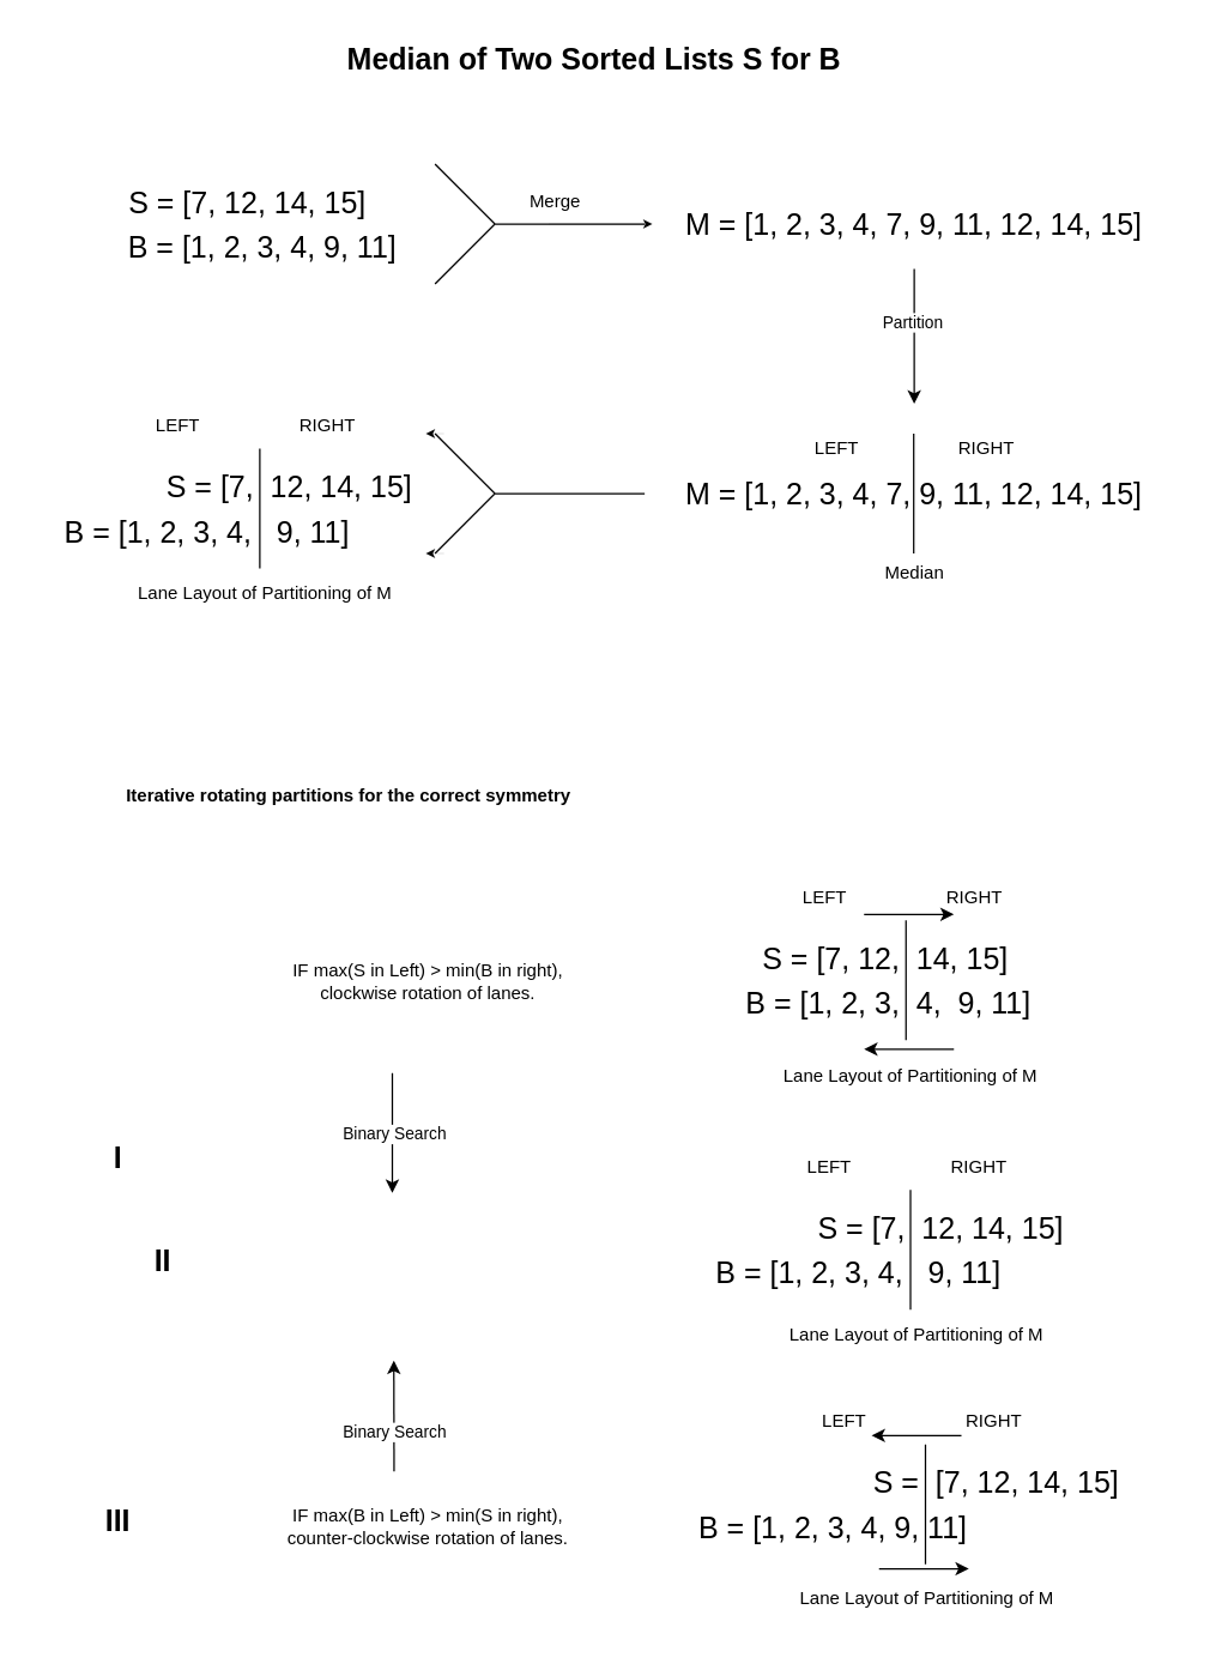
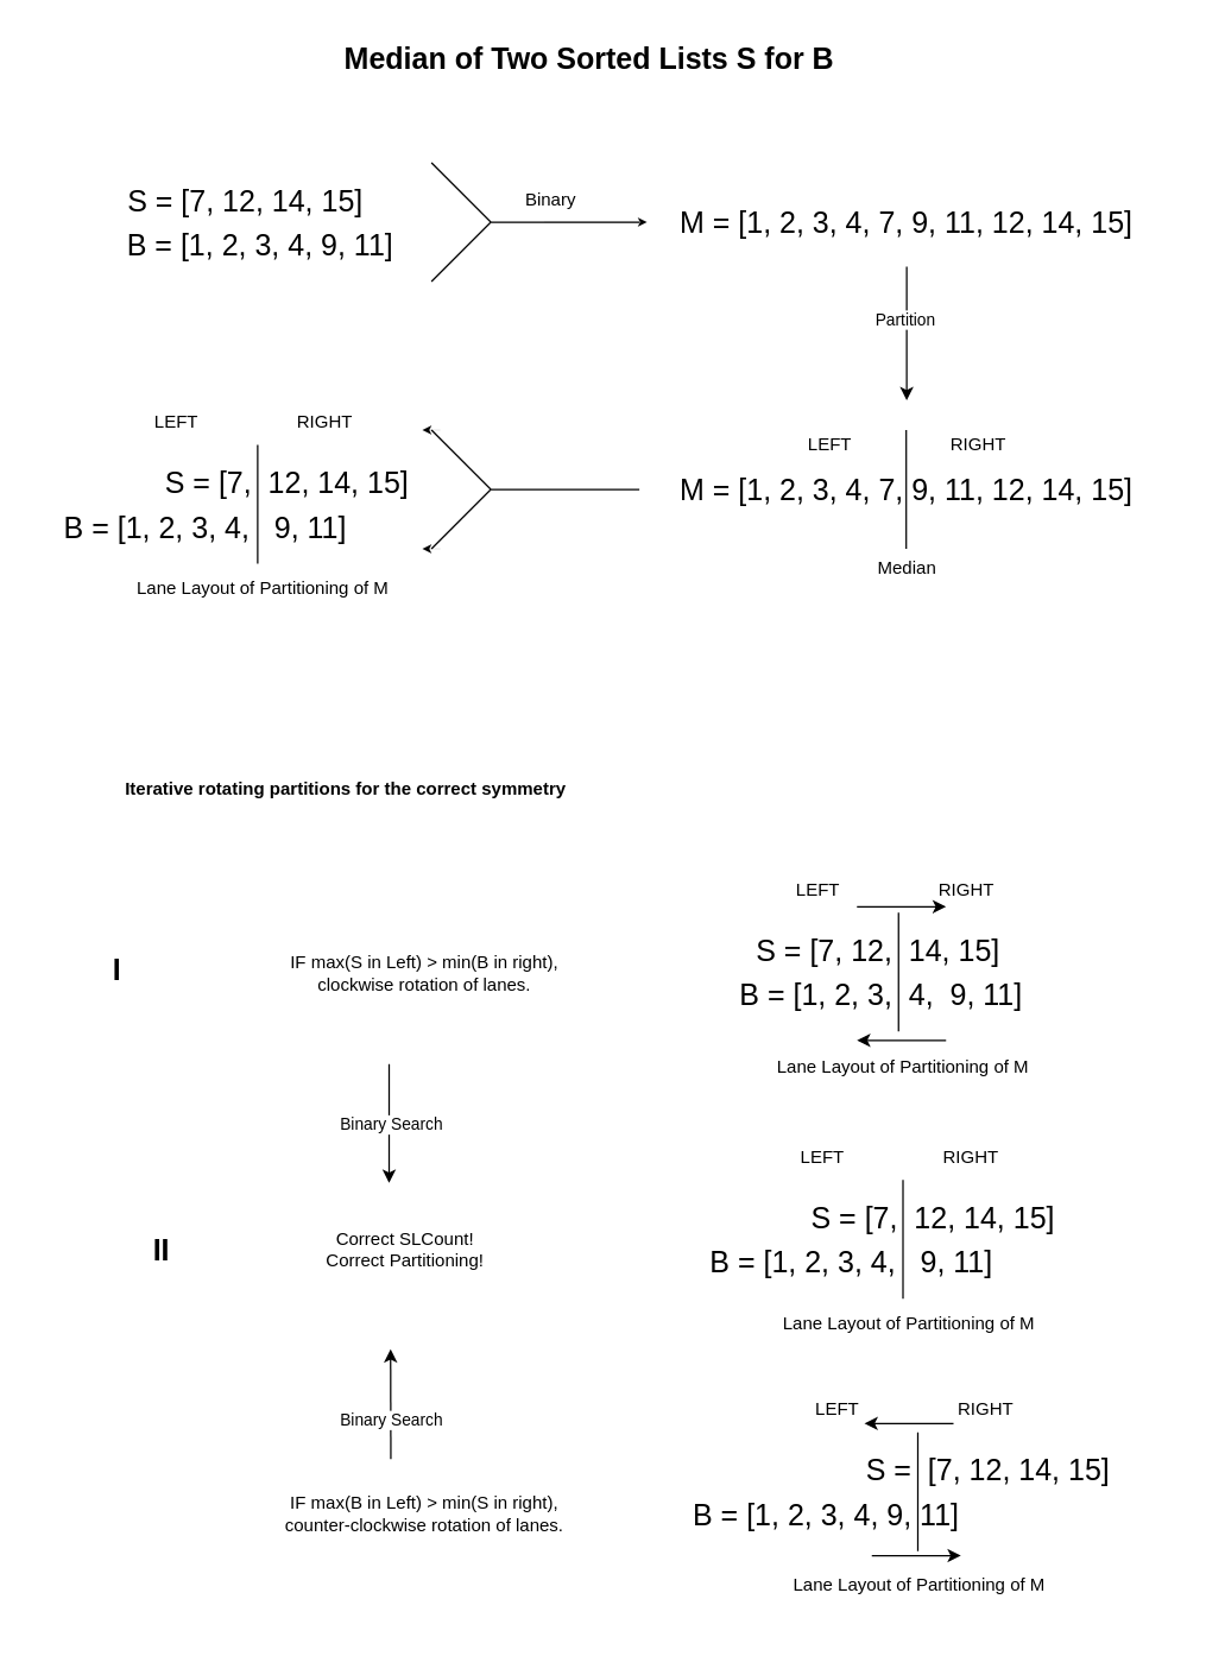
  <mxCell id="0" />
  <mxCell id="1" parent="0" />
  <mxCell id="2" value="S = [7, 12, 14, 15]" style="text;html=1;align=center;verticalAlign=middle;whiteSpace=wrap;rounded=0;fontSize=20;" vertex="1" parent="1"><mxGeometry x="70" y="119" width="190" height="30" as="geometry" /></mxCell>
  <mxCell id="3" value="B = [1, 2, 3, 4, 9, 11]" style="text;html=1;align=center;verticalAlign=middle;whiteSpace=wrap;rounded=0;fontSize=20;" vertex="1" parent="1"><mxGeometry x="80" y="149" width="190" height="30" as="geometry" /></mxCell>
  <mxCell id="4" value="M = [1, 2, 3, 4, 7, 9, 11, 12, 14, 15]" style="text;html=1;align=center;verticalAlign=middle;whiteSpace=wrap;rounded=0;fontSize=20;" vertex="1" parent="1"><mxGeometry x="430" y="134" width="360" height="30" as="geometry" /></mxCell>
  <mxCell id="5" value="" style="shape=mxgraph.pid.fittings.funnel;html=1;pointerEvents=1;align=center;verticalLabelPosition=bottom;verticalAlign=top;dashed=0;rotation=-90;" vertex="1" parent="1"><mxGeometry x="320" y="79" width="80" height="140" as="geometry" /></mxCell>
- <mxCell id="6" value="Merge" style="text;html=1;align=center;verticalAlign=middle;resizable=0;points=[];autosize=1;strokeColor=none;fillColor=none;" vertex="1" parent="1"><mxGeometry x="340" y="119" width="60" height="30" as="geometry" /></mxCell>
+ <mxCell id="6" value="Binary" style="text;html=1;align=center;verticalAlign=middle;resizable=0;points=[];autosize=1;strokeColor=none;fillColor=none;" vertex="1" parent="1"><mxGeometry x="340" y="119" width="60" height="30" as="geometry" /></mxCell>
  <mxCell id="7" value="" style="shape=mxgraph.pid.fittings.funnel;html=1;pointerEvents=1;align=center;verticalLabelPosition=bottom;verticalAlign=top;dashed=0;rotation=-90;" vertex="1" parent="1"><mxGeometry x="320" y="259" width="80" height="140" as="geometry" /></mxCell>
  <mxCell id="8" value="" style="endArrow=classic;html=1;rounded=0;" edge="1" parent="1"><mxGeometry width="50" height="50" relative="1" as="geometry"><mxPoint x="610" y="179" as="sourcePoint" /><mxPoint x="610" y="269" as="targetPoint" /></mxGeometry></mxCell>
  <mxCell id="9" value="Partition" style="edgeLabel;html=1;align=center;verticalAlign=middle;resizable=0;points=[];" vertex="1" connectable="0" parent="8"><mxGeometry x="-0.225" y="-2" relative="1" as="geometry"><mxPoint as="offset" /></mxGeometry></mxCell>
  <mxCell id="10" value="" style="endArrow=none;html=1;rounded=0;" edge="1" parent="1"><mxGeometry width="50" height="50" relative="1" as="geometry"><mxPoint x="173" y="379" as="sourcePoint" /><mxPoint x="173" y="299" as="targetPoint" /></mxGeometry></mxCell>
  <mxCell id="11" value="S = [7,&amp;nbsp; 12, 14, 15]" style="text;html=1;align=center;verticalAlign=middle;whiteSpace=wrap;rounded=0;fontSize=20;" vertex="1" parent="1"><mxGeometry x="98" y="309" width="190" height="30" as="geometry" /></mxCell>
  <mxCell id="12" value="B = [1, 2, 3, 4,&amp;nbsp; &amp;nbsp;9, 11]" style="text;html=1;align=center;verticalAlign=middle;whiteSpace=wrap;rounded=0;fontSize=20;" vertex="1" parent="1"><mxGeometry x="20" y="339" width="236" height="30" as="geometry" /></mxCell>
  <mxCell id="13" value="LEFT" style="text;html=1;align=center;verticalAlign=middle;resizable=0;points=[];autosize=1;strokeColor=none;fillColor=none;" vertex="1" parent="1"><mxGeometry x="93" y="269" width="50" height="30" as="geometry" /></mxCell>
  <mxCell id="14" value="RIGHT" style="text;html=1;align=center;verticalAlign=middle;resizable=0;points=[];autosize=1;strokeColor=none;fillColor=none;" vertex="1" parent="1"><mxGeometry x="188" y="269" width="60" height="30" as="geometry" /></mxCell>
  <mxCell id="15" value="M = [1, 2, 3, 4, 7, 9, 11, 12, 14, 15]" style="text;html=1;align=center;verticalAlign=middle;whiteSpace=wrap;rounded=0;fontSize=20;" vertex="1" parent="1"><mxGeometry x="430" y="314" width="360" height="30" as="geometry" /></mxCell>
  <mxCell id="16" value="" style="endArrow=none;html=1;rounded=0;" edge="1" parent="1"><mxGeometry width="50" height="50" relative="1" as="geometry"><mxPoint x="609.66" y="369" as="sourcePoint" /><mxPoint x="609.66" y="289" as="targetPoint" /></mxGeometry></mxCell>
  <mxCell id="17" value="" style="endArrow=classic;html=1;rounded=0;strokeWidth=0;" edge="1" parent="1"><mxGeometry width="50" height="50" relative="1" as="geometry"><mxPoint x="366" y="148.91" as="sourcePoint" /><mxPoint x="435" y="148.91" as="targetPoint" /></mxGeometry></mxCell>
  <mxCell id="18" value="" style="endArrow=classic;html=1;rounded=0;strokeWidth=0;" edge="1" parent="1"><mxGeometry width="50" height="50" relative="1" as="geometry"><mxPoint x="296" y="289" as="sourcePoint" /><mxPoint x="284" y="289" as="targetPoint" /></mxGeometry></mxCell>
  <mxCell id="19" value="" style="endArrow=classic;html=1;rounded=0;strokeWidth=0;" edge="1" parent="1"><mxGeometry width="50" height="50" relative="1" as="geometry"><mxPoint x="296" y="369" as="sourcePoint" /><mxPoint x="284" y="369" as="targetPoint" /></mxGeometry></mxCell>
  <mxCell id="20" value="LEFT" style="text;html=1;align=center;verticalAlign=middle;resizable=0;points=[];autosize=1;strokeColor=none;fillColor=none;" vertex="1" parent="1"><mxGeometry x="532.5" y="284" width="50" height="30" as="geometry" /></mxCell>
  <mxCell id="21" value="RIGHT" style="text;html=1;align=center;verticalAlign=middle;resizable=0;points=[];autosize=1;strokeColor=none;fillColor=none;" vertex="1" parent="1"><mxGeometry x="627.5" y="284" width="60" height="30" as="geometry" /></mxCell>
  <mxCell id="22" value="Median" style="text;html=1;align=center;verticalAlign=middle;resizable=0;points=[];autosize=1;strokeColor=none;fillColor=none;" vertex="1" parent="1"><mxGeometry x="581.5" y="369" width="57" height="26" as="geometry" /></mxCell>
  <mxCell id="23" value="Lane Layout of Partitioning of M" style="text;whiteSpace=wrap;html=1;" vertex="1" parent="1"><mxGeometry x="90" y="382" width="190" height="40" as="geometry" /></mxCell>
  <mxCell id="24" value="Iterative rotating partitions for the correct symmetry" style="text;html=1;align=center;verticalAlign=middle;resizable=0;points=[];autosize=1;strokeColor=none;fillColor=none;fontStyle=1" vertex="1" parent="1"><mxGeometry x="86.5" y="516" width="290" height="30" as="geometry" /></mxCell>
  <mxCell id="25" value="" style="group" vertex="1" connectable="0" parent="1"><mxGeometry x="454.5" y="764" width="276" height="153" as="geometry" /></mxCell>
  <mxCell id="26" value="" style="endArrow=none;html=1;rounded=0;" edge="1" parent="25"><mxGeometry width="50" height="50" relative="1" as="geometry"><mxPoint x="153" y="110" as="sourcePoint" /><mxPoint x="153" y="30" as="targetPoint" /></mxGeometry></mxCell>
  <mxCell id="27" value="S = [7,&amp;nbsp; 12, 14, 15]" style="text;html=1;align=center;verticalAlign=middle;whiteSpace=wrap;rounded=0;fontSize=20;" vertex="1" parent="25"><mxGeometry x="78" y="40" width="190" height="30" as="geometry" /></mxCell>
  <mxCell id="28" value="B = [1, 2, 3, 4,&amp;nbsp; &amp;nbsp;9, 11]" style="text;html=1;align=center;verticalAlign=middle;whiteSpace=wrap;rounded=0;fontSize=20;" vertex="1" parent="25"><mxGeometry y="70" width="236" height="30" as="geometry" /></mxCell>
  <mxCell id="29" value="LEFT" style="text;html=1;align=center;verticalAlign=middle;resizable=0;points=[];autosize=1;strokeColor=none;fillColor=none;" vertex="1" parent="25"><mxGeometry x="73" width="50" height="30" as="geometry" /></mxCell>
  <mxCell id="30" value="RIGHT" style="text;html=1;align=center;verticalAlign=middle;resizable=0;points=[];autosize=1;strokeColor=none;fillColor=none;" vertex="1" parent="25"><mxGeometry x="168" width="60" height="30" as="geometry" /></mxCell>
  <mxCell id="31" value="Lane Layout of Partitioning of M" style="text;whiteSpace=wrap;html=1;" vertex="1" parent="25"><mxGeometry x="70" y="113" width="190" height="40" as="geometry" /></mxCell>
  <mxCell id="32" value="" style="endArrow=none;html=1;rounded=0;" edge="1" parent="1"><mxGeometry width="50" height="50" relative="1" as="geometry"><mxPoint x="604.5" y="694" as="sourcePoint" /><mxPoint x="604.5" y="614" as="targetPoint" /></mxGeometry></mxCell>
  <mxCell id="33" value="S = [7, 12,&amp;nbsp; 14, 15]" style="text;html=1;align=center;verticalAlign=middle;whiteSpace=wrap;rounded=0;fontSize=20;" vertex="1" parent="1"><mxGeometry x="496.5" y="624" width="188" height="30" as="geometry" /></mxCell>
  <mxCell id="34" value="B = [1, 2, 3,&amp;nbsp; 4,&amp;nbsp; 9, 11]" style="text;html=1;align=center;verticalAlign=middle;whiteSpace=wrap;rounded=0;fontSize=20;" vertex="1" parent="1"><mxGeometry x="474.5" y="654" width="236" height="30" as="geometry" /></mxCell>
  <mxCell id="35" value="LEFT" style="text;html=1;align=center;verticalAlign=middle;resizable=0;points=[];autosize=1;strokeColor=none;fillColor=none;" vertex="1" parent="1"><mxGeometry x="524.5" y="584" width="50" height="30" as="geometry" /></mxCell>
  <mxCell id="36" value="RIGHT" style="text;html=1;align=center;verticalAlign=middle;resizable=0;points=[];autosize=1;strokeColor=none;fillColor=none;" vertex="1" parent="1"><mxGeometry x="619.5" y="584" width="60" height="30" as="geometry" /></mxCell>
  <mxCell id="37" value="Lane Layout of Partitioning of M" style="text;whiteSpace=wrap;html=1;" vertex="1" parent="1"><mxGeometry x="520.5" y="704" width="190" height="40" as="geometry" /></mxCell>
  <mxCell id="38" value="" style="endArrow=none;html=1;rounded=0;" edge="1" parent="1"><mxGeometry width="50" height="50" relative="1" as="geometry"><mxPoint x="617.5" y="1044" as="sourcePoint" /><mxPoint x="617.5" y="964" as="targetPoint" /></mxGeometry></mxCell>
  <mxCell id="39" value="S =&amp;nbsp; [7, 12, 14, 15]" style="text;html=1;align=center;verticalAlign=middle;whiteSpace=wrap;rounded=0;fontSize=20;" vertex="1" parent="1"><mxGeometry x="569.5" y="974" width="190" height="30" as="geometry" /></mxCell>
  <mxCell id="40" value="B = [1, 2, 3, 4, 9, 11]" style="text;html=1;align=center;verticalAlign=middle;whiteSpace=wrap;rounded=0;fontSize=20;" vertex="1" parent="1"><mxGeometry x="437.5" y="1004" width="236" height="30" as="geometry" /></mxCell>
  <mxCell id="41" value="LEFT" style="text;html=1;align=center;verticalAlign=middle;resizable=0;points=[];autosize=1;strokeColor=none;fillColor=none;" vertex="1" parent="1"><mxGeometry x="537.5" y="934" width="50" height="30" as="geometry" /></mxCell>
  <mxCell id="42" value="RIGHT" style="text;html=1;align=center;verticalAlign=middle;resizable=0;points=[];autosize=1;strokeColor=none;fillColor=none;" vertex="1" parent="1"><mxGeometry x="632.5" y="934" width="60" height="30" as="geometry" /></mxCell>
  <mxCell id="43" value="Lane Layout of Partitioning of M" style="text;whiteSpace=wrap;html=1;" vertex="1" parent="1"><mxGeometry x="531.5" y="1053" width="190" height="40" as="geometry" /></mxCell>
  <mxCell id="44" value="" style="endArrow=classic;html=1;rounded=0;" edge="1" parent="1"><mxGeometry width="50" height="50" relative="1" as="geometry"><mxPoint x="586.5" y="1047" as="sourcePoint" /><mxPoint x="646.5" y="1047" as="targetPoint" /></mxGeometry></mxCell>
  <mxCell id="45" value="" style="endArrow=classic;html=1;rounded=0;" edge="1" parent="1"><mxGeometry width="50" height="50" relative="1" as="geometry"><mxPoint x="641.5" y="958" as="sourcePoint" /><mxPoint x="581.5" y="958" as="targetPoint" /></mxGeometry></mxCell>
  <mxCell id="46" value="" style="endArrow=classic;html=1;rounded=0;" edge="1" parent="1"><mxGeometry width="50" height="50" relative="1" as="geometry"><mxPoint x="576.5" y="610" as="sourcePoint" /><mxPoint x="636.5" y="610" as="targetPoint" /></mxGeometry></mxCell>
  <mxCell id="47" value="" style="endArrow=classic;html=1;rounded=0;" edge="1" parent="1"><mxGeometry width="50" height="50" relative="1" as="geometry"><mxPoint x="636.5" y="700" as="sourcePoint" /><mxPoint x="576.5" y="700" as="targetPoint" /></mxGeometry></mxCell>
  <mxCell id="48" value="IF max(S in Left) &amp;gt; min(B in right),&lt;div&gt;clockwise rotation of lanes.&lt;/div&gt;" style="text;html=1;align=center;verticalAlign=middle;resizable=0;points=[];autosize=1;strokeColor=none;fillColor=none;" vertex="1" parent="1"><mxGeometry x="185.5" y="634" width="198" height="41" as="geometry" /></mxCell>
  <mxCell id="49" value="IF max(B in Left) &amp;gt; min(S in right),&lt;div&gt;counter-clockwise rotation of lanes.&lt;/div&gt;" style="text;html=1;align=center;verticalAlign=middle;resizable=0;points=[];autosize=1;strokeColor=none;fillColor=none;" vertex="1" parent="1"><mxGeometry x="182" y="998.5" width="205" height="41" as="geometry" /></mxCell>
- <mxCell id="51" value="I" style="text;html=1;align=center;verticalAlign=middle;resizable=0;points=[];autosize=1;strokeColor=none;fillColor=none;fontStyle=1;fontSize=20;" vertex="1" parent="1"><mxGeometry x="65.5" y="754" width="24" height="36" as="geometry" /></mxCell>
+ <mxCell id="50" value="Correct SLCount!&lt;div&gt;Correct Partitioning!&lt;/div&gt;" style="text;html=1;align=center;verticalAlign=middle;resizable=0;points=[];autosize=1;strokeColor=none;fillColor=none;" vertex="1" parent="1"><mxGeometry x="209.5" y="820" width="124" height="41" as="geometry" /></mxCell>
+ <mxCell id="51" value="I" style="text;html=1;align=center;verticalAlign=middle;resizable=0;points=[];autosize=1;strokeColor=none;fillColor=none;fontStyle=1;fontSize=20;" vertex="1" parent="1"><mxGeometry x="65.5" y="634" width="24" height="36" as="geometry" /></mxCell>
  <mxCell id="52" value="II" style="text;html=1;align=center;verticalAlign=middle;resizable=0;points=[];autosize=1;strokeColor=none;fillColor=none;fontStyle=1;fontSize=20;" vertex="1" parent="1"><mxGeometry x="93" y="822.5" width="29" height="36" as="geometry" /></mxCell>
- <mxCell id="53" value="III" style="text;html=1;align=center;verticalAlign=middle;resizable=0;points=[];autosize=1;strokeColor=none;fillColor=none;fontStyle=1;fontSize=20;" vertex="1" parent="1"><mxGeometry x="60" y="996" width="35" height="36" as="geometry" /></mxCell>
  <mxCell id="54" value="" style="endArrow=classic;html=1;rounded=0;" edge="1" parent="1"><mxGeometry width="50" height="50" relative="1" as="geometry"><mxPoint x="261.5" y="716" as="sourcePoint" /><mxPoint x="261.5" y="796" as="targetPoint" /></mxGeometry></mxCell>
  <mxCell id="55" value="Binary Search" style="edgeLabel;html=1;align=center;verticalAlign=middle;resizable=0;points=[];" vertex="1" connectable="0" parent="54"><mxGeometry x="0.004" y="1" relative="1" as="geometry"><mxPoint as="offset" /></mxGeometry></mxCell>
  <mxCell id="56" value="" style="endArrow=classic;html=1;rounded=0;" edge="1" parent="1"><mxGeometry width="50" height="50" relative="1" as="geometry"><mxPoint x="262.67" y="982" as="sourcePoint" /><mxPoint x="262.5" y="908" as="targetPoint" /></mxGeometry></mxCell>
  <mxCell id="57" value="Binary Search" style="edgeLabel;html=1;align=center;verticalAlign=middle;resizable=0;points=[];" vertex="1" connectable="0" parent="56"><mxGeometry x="-0.257" relative="1" as="geometry"><mxPoint as="offset" /></mxGeometry></mxCell>
  <mxCell id="58" value="Median of Two Sorted Lists S for B" style="text;html=1;align=center;verticalAlign=middle;resizable=0;points=[];autosize=1;strokeColor=none;fillColor=none;fontStyle=1;fontSize=20;" vertex="1" parent="1"><mxGeometry x="228" y="20" width="336" height="36" as="geometry" /></mxCell>
